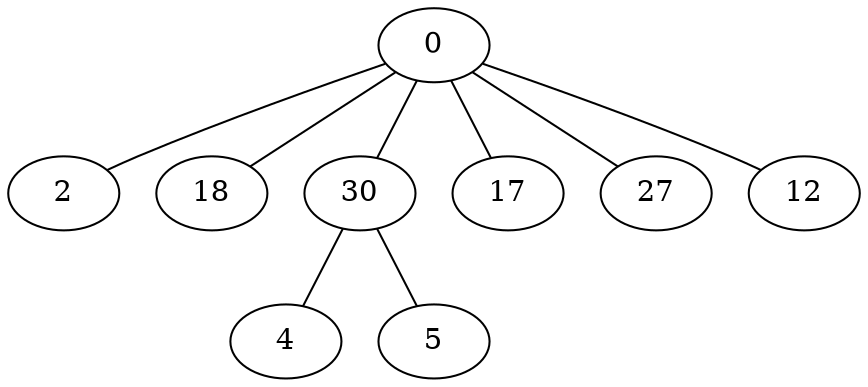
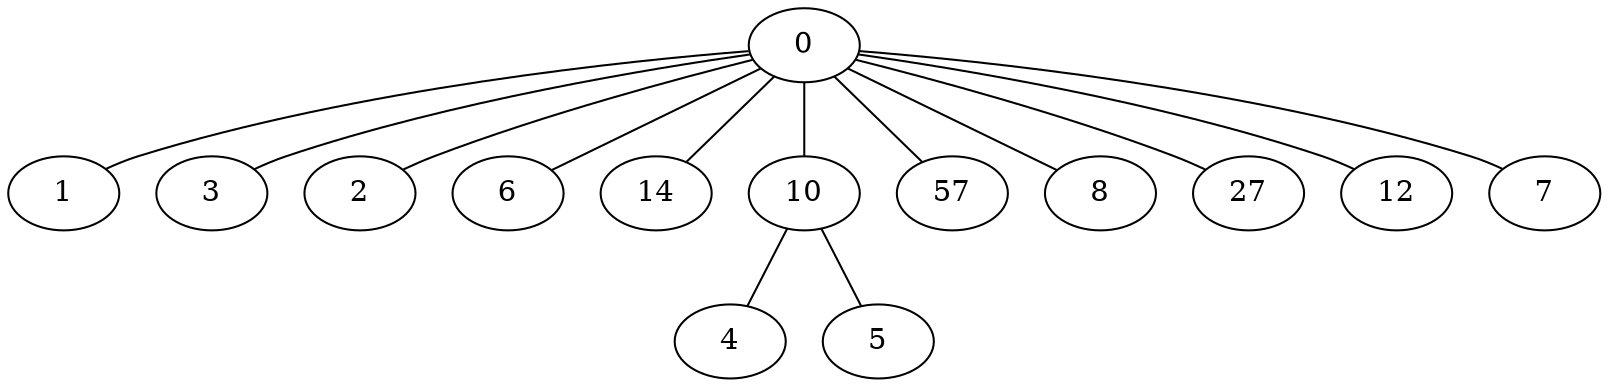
  graph {
    0
+   1
+   3
    2
-   14 [label=18]
-   10 [label=30]
-   17
+   6
+   14
+   10
+   17 [label=57]
+   8
    n10 [label=27]
    n11 [label=12]
+   7
    4
    5
+   0 -- 1
+   0 -- 3
    0 -- 2
+   0 -- 6
    0 -- 14
    0 -- 10
    0 -- 17
+   0 -- 8
    0 -- n10
    0 -- n11
+   0 -- 7
    10 -- 4
    10 -- 5
  }
